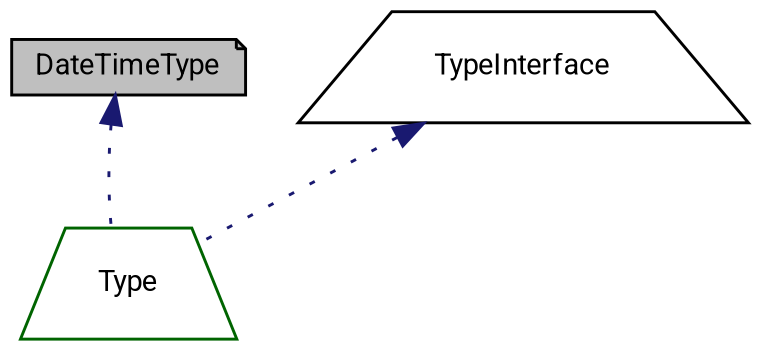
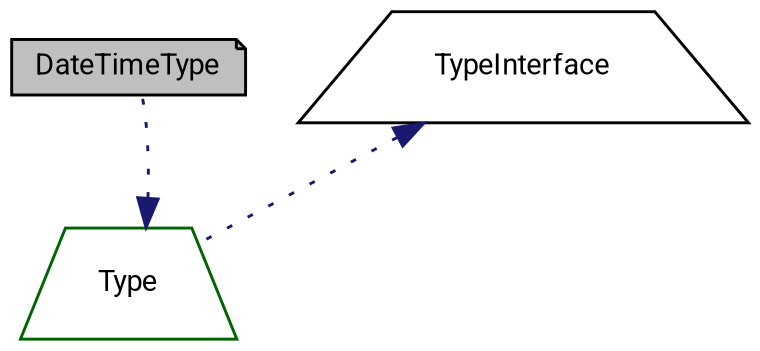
  digraph {
    fontname=Roboto
    node [color=black fillcolor=white fontname=Roboto fontsize=10 shape=trapezium style=filled]
    edge [color=midnightblue dir=back fontname=Roboto fontsize=10 labelfontname=Helvetica labelfontsize=10 style=dotted]
    n1 [fillcolor=grey75 fontcolor=black height=0.2 label=DateTimeType shape=note width=0.4]
    n2 [color=darkgreen height=0.2 label=Type width=0.4]
    n3 [height=0.2 label=TypeInterface width=0.4]
-   n1 -> n2
+   n2 -> n1
    n3 -> n2
  }
